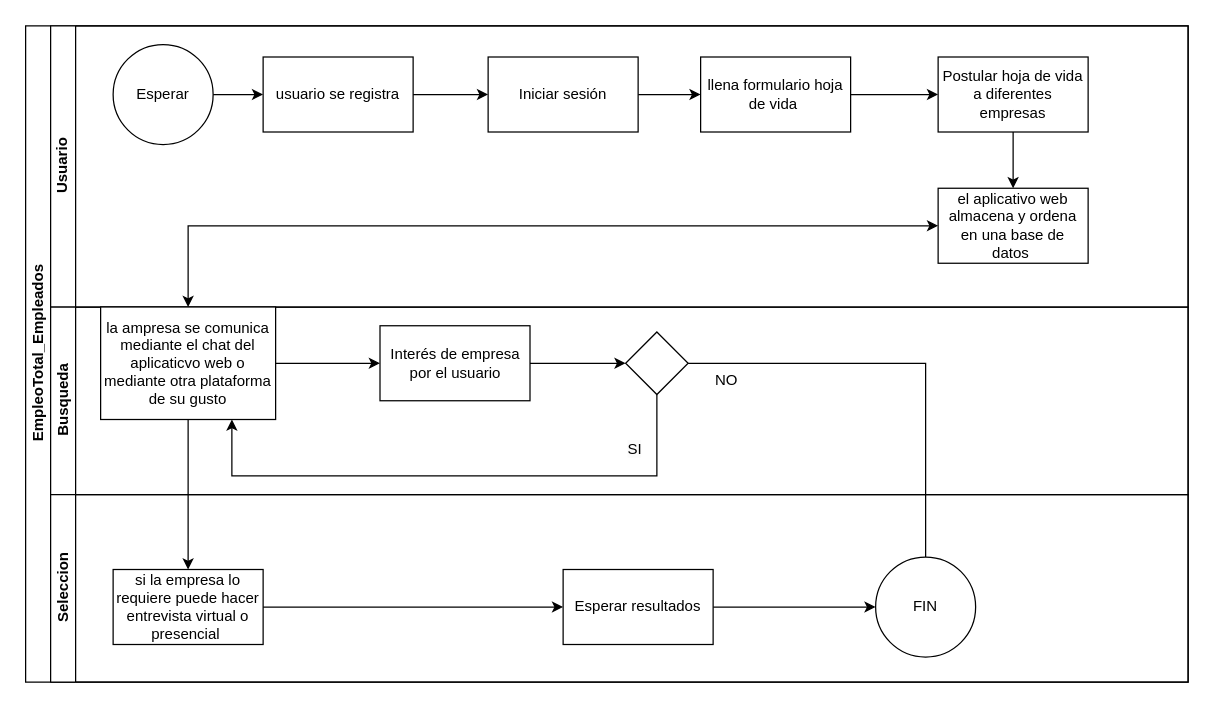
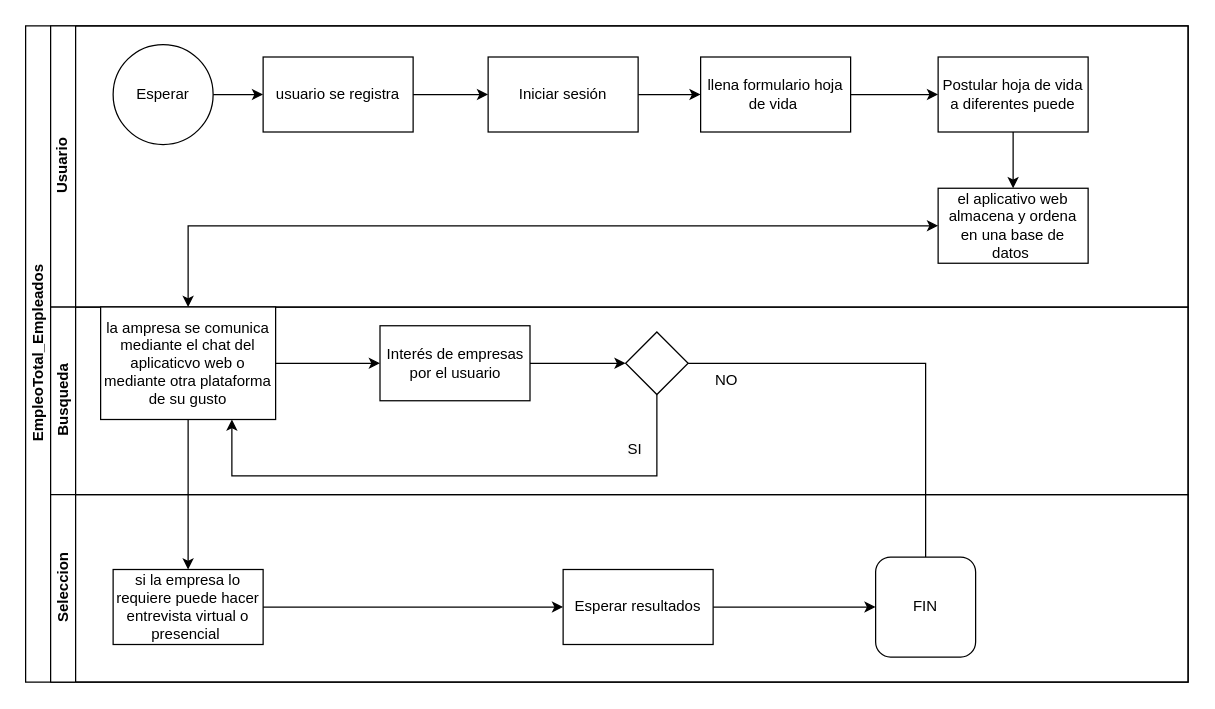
  <mxCell id="0" />
  <mxCell id="1" parent="0" />
  <mxCell id="2" value="EmpleoTotal_Empleados" style="swimlane;childLayout=stackLayout;resizeParent=1;resizeParentMax=0;horizontal=0;startSize=20;horizontalStack=0;html=1;" vertex="1" parent="1"><mxGeometry x="20" y="20" width="930" height="525" as="geometry" /></mxCell>
  <mxCell id="3" value="Usuario" style="swimlane;startSize=20;horizontal=0;html=1;" vertex="1" parent="2"><mxGeometry x="20" width="910" height="225" as="geometry" /></mxCell>
  <mxCell id="4" value="usuario se registra" style="whiteSpace=wrap;html=1;fontColor=#000000;" vertex="1" parent="3"><mxGeometry x="170" y="25" width="120" height="60" as="geometry" /></mxCell>
  <mxCell id="5" value="" style="edgeStyle=orthogonalEdgeStyle;rounded=0;orthogonalLoop=1;jettySize=auto;html=1;" edge="1" parent="3" source="6" target="7"><mxGeometry relative="1" as="geometry" /></mxCell>
  <mxCell id="6" value="Iniciar sesión" style="rounded=0;whiteSpace=wrap;html=1;" vertex="1" parent="3"><mxGeometry x="350" y="25" width="120" height="60" as="geometry" /></mxCell>
  <mxCell id="7" value="llena formulario hoja de vida&amp;nbsp;" style="whiteSpace=wrap;html=1;fontColor=#000000;" vertex="1" parent="3"><mxGeometry x="520" y="25" width="120" height="60" as="geometry" /></mxCell>
  <mxCell id="8" value="" style="endArrow=classic;html=1;rounded=0;exitX=1;exitY=0.5;exitDx=0;exitDy=0;" edge="1" parent="3" source="4"><mxGeometry width="50" height="50" relative="1" as="geometry"><mxPoint x="410" y="210" as="sourcePoint" /><mxPoint x="350" y="55" as="targetPoint" /></mxGeometry></mxCell>
  <mxCell id="9" value="" style="edgeStyle=orthogonalEdgeStyle;rounded=0;orthogonalLoop=1;jettySize=auto;html=1;" edge="1" parent="3" source="10" target="14"><mxGeometry relative="1" as="geometry" /></mxCell>
- <mxCell id="10" value="Postular hoja de vida a diferentes empresas" style="rounded=0;whiteSpace=wrap;html=1;" vertex="1" parent="3"><mxGeometry x="710" y="25" width="120" height="60" as="geometry" /></mxCell>
+ <mxCell id="10" value="Postular hoja de vida a diferentes puede" style="rounded=0;whiteSpace=wrap;html=1;" vertex="1" parent="3"><mxGeometry x="710" y="25" width="120" height="60" as="geometry" /></mxCell>
  <mxCell id="11" value="" style="endArrow=classic;html=1;rounded=0;exitX=1;exitY=0.5;exitDx=0;exitDy=0;entryX=0;entryY=0.5;entryDx=0;entryDy=0;" edge="1" parent="3" source="7" target="10"><mxGeometry width="50" height="50" relative="1" as="geometry"><mxPoint x="480" y="180" as="sourcePoint" /><mxPoint x="530" y="130" as="targetPoint" /></mxGeometry></mxCell>
  <mxCell id="12" value="" style="edgeStyle=orthogonalEdgeStyle;rounded=0;orthogonalLoop=1;jettySize=auto;html=1;" edge="1" parent="3" source="13" target="4"><mxGeometry relative="1" as="geometry" /></mxCell>
  <mxCell id="13" value="Esperar" style="ellipse;whiteSpace=wrap;html=1;aspect=fixed;" vertex="1" parent="3"><mxGeometry x="50" y="15" width="80" height="80" as="geometry" /></mxCell>
  <mxCell id="14" value="el aplicativo web almacena y ordena en una base de datos&amp;nbsp;" style="whiteSpace=wrap;html=1;rounded=0;" vertex="1" parent="3"><mxGeometry x="710" y="130" width="120" height="60" as="geometry" /></mxCell>
  <mxCell id="15" value="Busqueda&lt;br&gt;" style="swimlane;startSize=20;horizontal=0;html=1;" vertex="1" parent="2"><mxGeometry x="20" y="225" width="910" height="150" as="geometry" /></mxCell>
  <mxCell id="16" value="la ampresa se comunica mediante el chat del aplicaticvo web o mediante otra plataforma de su gusto" style="whiteSpace=wrap;html=1;fontColor=#000000;" vertex="1" parent="15"><mxGeometry x="40" width="140" height="90" as="geometry" /></mxCell>
- <mxCell id="17" value="Interés de empresa por el usuario" style="rounded=0;whiteSpace=wrap;html=1;" vertex="1" parent="15"><mxGeometry x="263.5" y="15" width="120" height="60" as="geometry" /></mxCell>
+ <mxCell id="17" value="Interés de empresas por el usuario" style="rounded=0;whiteSpace=wrap;html=1;" vertex="1" parent="15"><mxGeometry x="263.5" y="15" width="120" height="60" as="geometry" /></mxCell>
  <mxCell id="18" value="" style="rhombus;whiteSpace=wrap;html=1;" vertex="1" parent="15"><mxGeometry x="460" y="20" width="50" height="50" as="geometry" /></mxCell>
  <mxCell id="19" value="&lt;span style=&quot;color: rgb(0, 0, 0); font-family: Helvetica; font-size: 12px; font-style: normal; font-variant-ligatures: normal; font-variant-caps: normal; font-weight: 400; letter-spacing: normal; orphans: 2; text-align: center; text-indent: 0px; text-transform: none; widows: 2; word-spacing: 0px; -webkit-text-stroke-width: 0px; background-color: rgb(251, 251, 251); text-decoration-thickness: initial; text-decoration-style: initial; text-decoration-color: initial; float: none; display: inline !important;&quot;&gt;SI&lt;/span&gt;" style="text;whiteSpace=wrap;html=1;" vertex="1" parent="15"><mxGeometry x="460" y="100" width="20" height="20" as="geometry" /></mxCell>
  <mxCell id="20" value="" style="endArrow=classic;html=1;rounded=0;exitX=1;exitY=0.5;exitDx=0;exitDy=0;entryX=0;entryY=0.5;entryDx=0;entryDy=0;" edge="1" parent="15" source="16" target="17"><mxGeometry width="50" height="50" relative="1" as="geometry"><mxPoint x="410" y="90" as="sourcePoint" /><mxPoint x="230" y="70" as="targetPoint" /></mxGeometry></mxCell>
  <mxCell id="21" value="&lt;div style=&quot;text-align: center;&quot;&gt;&lt;span style=&quot;background-color: initial;&quot;&gt;NO&lt;/span&gt;&lt;/div&gt;" style="text;whiteSpace=wrap;html=1;" vertex="1" parent="15"><mxGeometry x="530" y="45" width="10" height="10" as="geometry" /></mxCell>
  <mxCell id="22" value="" style="endArrow=classic;html=1;rounded=0;exitX=1;exitY=0.5;exitDx=0;exitDy=0;entryX=0;entryY=0.5;entryDx=0;entryDy=0;" edge="1" parent="15" source="17" target="18"><mxGeometry width="50" height="50" relative="1" as="geometry"><mxPoint x="410" y="90" as="sourcePoint" /><mxPoint x="460" y="70" as="targetPoint" /></mxGeometry></mxCell>
  <mxCell id="23" value="" style="endArrow=none;html=1;rounded=0;exitX=1;exitY=0.5;exitDx=0;exitDy=0;entryX=0.5;entryY=0;entryDx=0;entryDy=0;" edge="1" parent="15" source="18" target="30"><mxGeometry width="50" height="50" relative="1" as="geometry"><mxPoint x="430" y="30" as="sourcePoint" /><mxPoint x="480" y="-20" as="targetPoint" /><Array as="points"><mxPoint x="700" y="45" /></Array></mxGeometry></mxCell>
  <mxCell id="24" value="" style="endArrow=classic;html=1;rounded=0;exitX=0.5;exitY=1;exitDx=0;exitDy=0;entryX=0.75;entryY=1;entryDx=0;entryDy=0;" edge="1" parent="15" source="18" target="16"><mxGeometry width="50" height="50" relative="1" as="geometry"><mxPoint x="410" y="55" as="sourcePoint" /><mxPoint x="180" y="135" as="targetPoint" /><Array as="points"><mxPoint x="485" y="135" /><mxPoint x="145" y="135" /></Array></mxGeometry></mxCell>
  <mxCell id="25" value="Seleccion" style="swimlane;startSize=20;horizontal=0;html=1;" vertex="1" parent="2"><mxGeometry x="20" y="375" width="910" height="150" as="geometry" /></mxCell>
  <mxCell id="26" value="si la empresa lo requiere puede hacer entrevista virtual o presencial&amp;nbsp;" style="whiteSpace=wrap;html=1;fontColor=#000000;" vertex="1" parent="25"><mxGeometry x="50" y="60" width="120" height="60" as="geometry" /></mxCell>
  <mxCell id="27" value="" style="edgeStyle=orthogonalEdgeStyle;rounded=0;orthogonalLoop=1;jettySize=auto;html=1;" edge="1" parent="25" source="28" target="30"><mxGeometry relative="1" as="geometry" /></mxCell>
  <mxCell id="28" value="Esperar resultados" style="rounded=0;whiteSpace=wrap;html=1;" vertex="1" parent="25"><mxGeometry x="410" y="60" width="120" height="60" as="geometry" /></mxCell>
  <mxCell id="29" value="" style="edgeStyle=orthogonalEdgeStyle;rounded=0;orthogonalLoop=1;jettySize=auto;html=1;" edge="1" parent="25" source="26" target="28"><mxGeometry relative="1" as="geometry" /></mxCell>
- <mxCell id="30" value="FIN" style="ellipse;whiteSpace=wrap;html=1;rounded=0;" vertex="1" parent="25"><mxGeometry x="660" y="50" width="80" height="80" as="geometry" /></mxCell>
+ <mxCell id="30" value="FIN" style="whiteSpace=wrap;html=1;rounded=1;" vertex="1" parent="25"><mxGeometry x="660" y="50" width="80" height="80" as="geometry" /></mxCell>
  <mxCell id="31" value="" style="edgeStyle=orthogonalEdgeStyle;rounded=0;orthogonalLoop=1;jettySize=auto;html=1;" edge="1" parent="2" source="16" target="26"><mxGeometry relative="1" as="geometry" /></mxCell>
  <mxCell id="32" value="" style="endArrow=classic;startArrow=classic;html=1;rounded=0;entryX=0;entryY=0.5;entryDx=0;entryDy=0;exitX=0.5;exitY=0;exitDx=0;exitDy=0;" edge="1" parent="2" source="16" target="14"><mxGeometry width="50" height="50" relative="1" as="geometry"><mxPoint x="110" y="240" as="sourcePoint" /><mxPoint x="720" y="160" as="targetPoint" /><Array as="points"><mxPoint x="130" y="160" /></Array></mxGeometry></mxCell>
